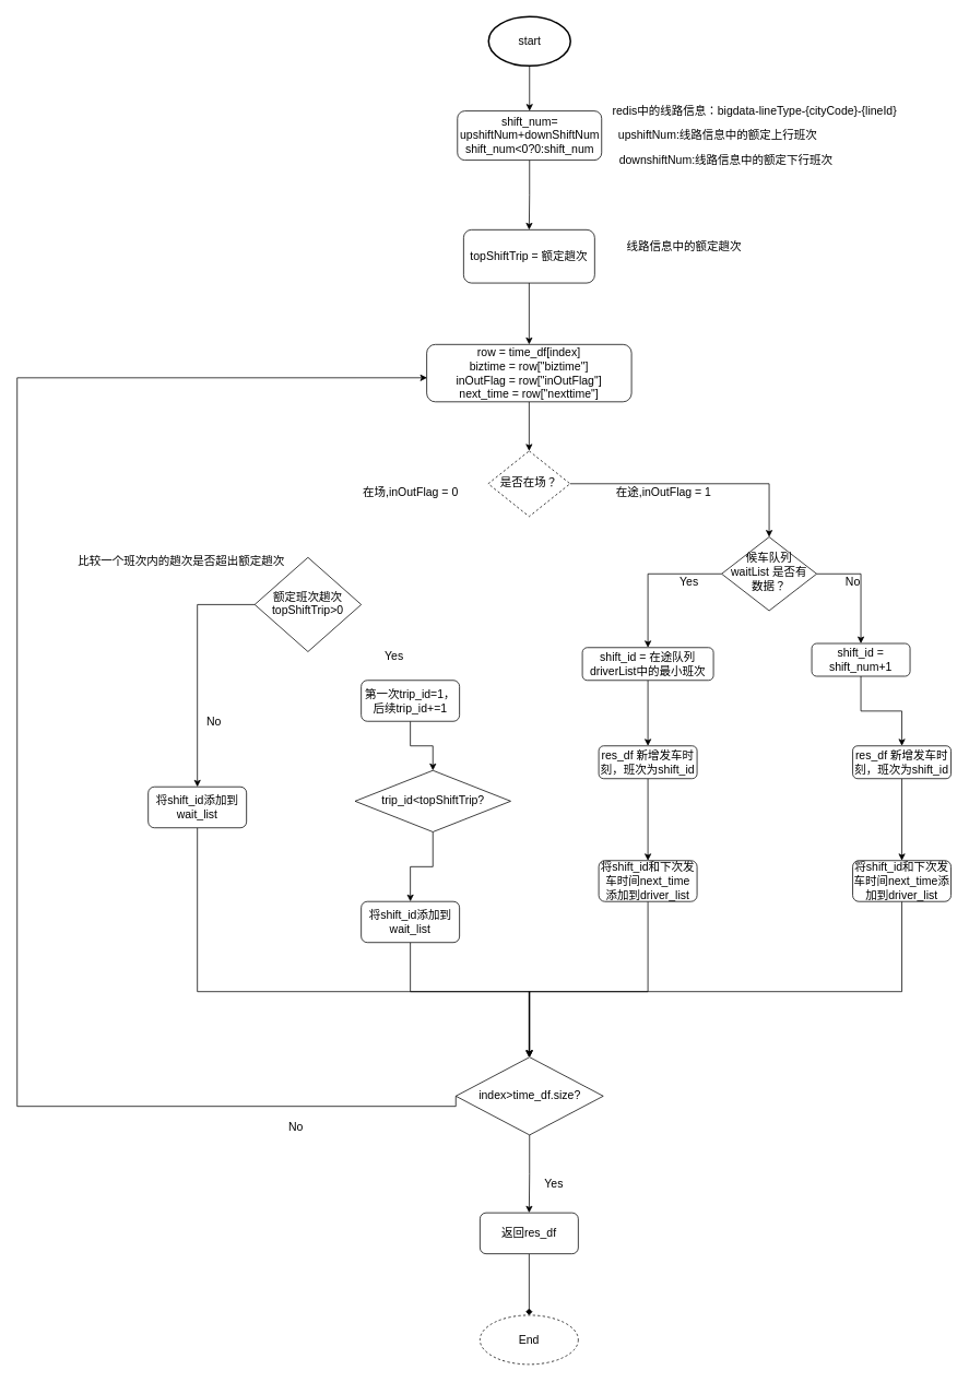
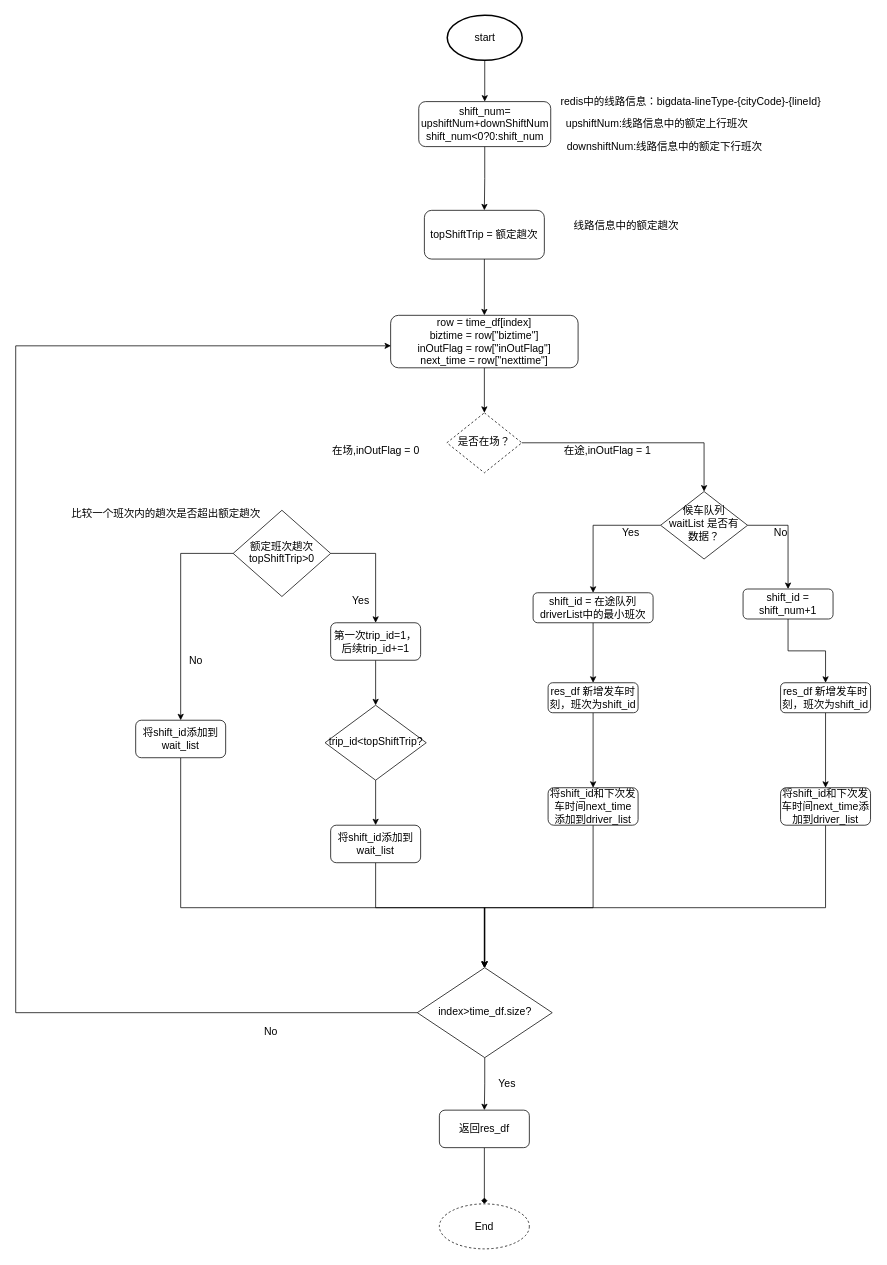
  <mxCell id="0" />
  <mxCell id="1" parent="0" />
  <mxCell id="2" style="edgeStyle=orthogonalEdgeStyle;rounded=0;orthogonalLoop=1;jettySize=auto;html=1;exitX=0.5;exitY=1;exitDx=0;exitDy=0;entryX=0.5;entryY=0;entryDx=0;entryDy=0;fontFamily=Helvetica;fontSize=14;" parent="1" source="3" target="5" edge="1"><mxGeometry relative="1" as="geometry" /></mxCell>
  <mxCell id="3" value="&lt;div style=&quot;font-size: 14px;&quot;&gt;&lt;/div&gt;&lt;div style=&quot;font-size: 14px;&quot;&gt;row = time_df[index]&lt;/div&gt;&lt;div style=&quot;font-size: 14px;&quot;&gt;biztime = row[&quot;biztime&quot;]&lt;/div&gt;&lt;div style=&quot;font-size: 14px;&quot;&gt;inOutFlag = row[&quot;inOutFlag&quot;]&lt;/div&gt;&lt;div style=&quot;font-size: 14px;&quot;&gt;next_time = row[&quot;nexttime&quot;]&lt;/div&gt;" style="rounded=1;whiteSpace=wrap;html=1;fontSize=14;glass=0;strokeWidth=1;shadow=0;fontFamily=Helvetica;" parent="1" vertex="1"><mxGeometry x="520" y="420" width="250" height="70" as="geometry" /></mxCell>
  <mxCell id="4" style="edgeStyle=orthogonalEdgeStyle;rounded=0;orthogonalLoop=1;jettySize=auto;html=1;exitX=1;exitY=0.5;exitDx=0;exitDy=0;fontFamily=Helvetica;fontSize=14;" parent="1" source="5" target="8" edge="1"><mxGeometry relative="1" as="geometry" /></mxCell>
  <mxCell id="5" value="是否在场？" style="rhombus;whiteSpace=wrap;html=1;shadow=0;fontFamily=Helvetica;fontSize=14;align=center;strokeWidth=1;spacing=6;spacingTop=-4;dashed=1;" parent="1" vertex="1"><mxGeometry x="595" y="550" width="100" height="80" as="geometry" /></mxCell>
  <mxCell id="6" style="edgeStyle=orthogonalEdgeStyle;rounded=0;orthogonalLoop=1;jettySize=auto;html=1;exitX=1;exitY=0.5;exitDx=0;exitDy=0;entryX=0.5;entryY=0;entryDx=0;entryDy=0;fontFamily=Helvetica;fontSize=14;" parent="1" source="8" target="12" edge="1"><mxGeometry relative="1" as="geometry" /></mxCell>
  <mxCell id="7" style="edgeStyle=orthogonalEdgeStyle;rounded=0;orthogonalLoop=1;jettySize=auto;html=1;exitX=0;exitY=0.5;exitDx=0;exitDy=0;" edge="1" parent="1" source="8" target="56"><mxGeometry relative="1" as="geometry" /></mxCell>
  <mxCell id="8" value="候车队列 waitList 是否有数据？" style="rhombus;whiteSpace=wrap;html=1;shadow=0;fontFamily=Helvetica;fontSize=14;align=center;strokeWidth=1;spacing=6;spacingTop=-4;" parent="1" vertex="1"><mxGeometry x="880" y="655" width="116" height="90" as="geometry" /></mxCell>
  <mxCell id="9" value="" style="edgeStyle=orthogonalEdgeStyle;rounded=0;orthogonalLoop=1;jettySize=auto;html=1;fontFamily=Helvetica;fontSize=14;" parent="1" source="10" target="18" edge="1"><mxGeometry relative="1" as="geometry" /></mxCell>
  <mxCell id="10" value="res_df 新增发车时刻，班次为shift_id" style="rounded=1;whiteSpace=wrap;html=1;fontSize=14;glass=0;strokeWidth=1;shadow=0;fontFamily=Helvetica;" parent="1" vertex="1"><mxGeometry x="730" y="910" width="120" height="40" as="geometry" /></mxCell>
  <mxCell id="11" style="edgeStyle=orthogonalEdgeStyle;rounded=0;orthogonalLoop=1;jettySize=auto;html=1;exitX=0.5;exitY=1;exitDx=0;exitDy=0;entryX=0.5;entryY=0;entryDx=0;entryDy=0;fontFamily=Helvetica;fontSize=14;" parent="1" source="12" target="20" edge="1"><mxGeometry relative="1" as="geometry" /></mxCell>
  <mxCell id="12" value="shift_id = shift_num+1" style="rounded=1;whiteSpace=wrap;html=1;fontSize=14;glass=0;strokeWidth=1;shadow=0;fontFamily=Helvetica;" parent="1" vertex="1"><mxGeometry x="990" y="785" width="120" height="40" as="geometry" /></mxCell>
  <mxCell id="13" value="在场,inOutFlag = 0" style="text;html=1;align=center;verticalAlign=middle;resizable=0;points=[];autosize=1;strokeColor=none;fillColor=none;fontFamily=Helvetica;fontSize=14;" parent="1" vertex="1"><mxGeometry x="430" y="585" width="140" height="30" as="geometry" /></mxCell>
  <mxCell id="14" value="在途,inOutFlag = 1" style="text;html=1;align=center;verticalAlign=middle;resizable=0;points=[];autosize=1;strokeColor=none;fillColor=none;fontFamily=Helvetica;fontSize=14;" parent="1" vertex="1"><mxGeometry x="739" y="585" width="140" height="30" as="geometry" /></mxCell>
  <mxCell id="15" value="Yes" style="text;html=1;align=center;verticalAlign=middle;resizable=0;points=[];autosize=1;strokeColor=none;fillColor=none;fontFamily=Helvetica;fontSize=14;" parent="1" vertex="1"><mxGeometry x="815" y="695" width="50" height="30" as="geometry" /></mxCell>
  <mxCell id="16" value="No" style="text;html=1;align=center;verticalAlign=middle;resizable=0;points=[];autosize=1;strokeColor=none;fillColor=none;fontFamily=Helvetica;fontSize=14;" parent="1" vertex="1"><mxGeometry x="1020" y="695" width="40" height="30" as="geometry" /></mxCell>
  <mxCell id="17" style="edgeStyle=orthogonalEdgeStyle;rounded=0;orthogonalLoop=1;jettySize=auto;html=1;exitX=0.5;exitY=1;exitDx=0;exitDy=0;fontFamily=Helvetica;fontSize=14;" parent="1" source="18" target="49" edge="1"><mxGeometry relative="1" as="geometry"><Array as="points"><mxPoint x="790" y="1210" /><mxPoint x="645" y="1210" /></Array></mxGeometry></mxCell>
  <mxCell id="18" value="将shift_id和下次发车时间next_time&lt;br style=&quot;font-size: 14px;&quot;&gt;添加到driver_list" style="whiteSpace=wrap;html=1;rounded=1;glass=0;strokeWidth=1;shadow=0;fontFamily=Helvetica;fontSize=14;" parent="1" vertex="1"><mxGeometry x="730" y="1050" width="120" height="50" as="geometry" /></mxCell>
  <mxCell id="19" value="" style="edgeStyle=orthogonalEdgeStyle;rounded=0;orthogonalLoop=1;jettySize=auto;html=1;fontFamily=Helvetica;fontSize=14;" parent="1" source="20" target="22" edge="1"><mxGeometry relative="1" as="geometry" /></mxCell>
  <mxCell id="20" value="res_df 新增发车时刻，班次为shift_id" style="rounded=1;whiteSpace=wrap;html=1;fontSize=14;glass=0;strokeWidth=1;shadow=0;fontFamily=Helvetica;" parent="1" vertex="1"><mxGeometry x="1040" y="910" width="120" height="40" as="geometry" /></mxCell>
  <mxCell id="21" style="edgeStyle=orthogonalEdgeStyle;rounded=0;orthogonalLoop=1;jettySize=auto;html=1;exitX=0.5;exitY=1;exitDx=0;exitDy=0;entryX=0.5;entryY=0;entryDx=0;entryDy=0;fontFamily=Helvetica;fontSize=14;" parent="1" source="22" target="49" edge="1"><mxGeometry relative="1" as="geometry"><Array as="points"><mxPoint x="1100" y="1210" /><mxPoint x="645" y="1210" /></Array></mxGeometry></mxCell>
  <mxCell id="22" value="将shift_id和下次发车时间next_time添加到driver_list" style="whiteSpace=wrap;html=1;rounded=1;glass=0;strokeWidth=1;shadow=0;fontFamily=Helvetica;fontSize=14;" parent="1" vertex="1"><mxGeometry x="1040" y="1050" width="120" height="50" as="geometry" /></mxCell>
  <mxCell id="23" style="edgeStyle=orthogonalEdgeStyle;rounded=0;orthogonalLoop=1;jettySize=auto;html=1;exitX=0.5;exitY=1;exitDx=0;exitDy=0;fontFamily=Helvetica;fontSize=14;" parent="1" source="24" target="3" edge="1"><mxGeometry relative="1" as="geometry"><mxPoint x="640.5" y="300" as="targetPoint" /></mxGeometry></mxCell>
  <mxCell id="24" value="topShiftTrip = 额定趟次" style="rounded=1;whiteSpace=wrap;html=1;fontSize=14;glass=0;strokeWidth=1;shadow=0;fontFamily=Helvetica;" parent="1" vertex="1"><mxGeometry x="565" y="280" width="160" height="65" as="geometry" /></mxCell>
  <mxCell id="25" value="&lt;span style=&quot;font-size: 14px;&quot;&gt;upshiftNum:线路信息中的额定上行班次&lt;/span&gt;" style="text;html=1;align=center;verticalAlign=middle;resizable=0;points=[];autosize=1;strokeColor=none;fillColor=none;fontFamily=Helvetica;fontSize=14;" parent="1" vertex="1"><mxGeometry x="740" y="150" width="270" height="30" as="geometry" /></mxCell>
  <mxCell id="26" value="&lt;span style=&quot;font-size: 14px;&quot;&gt;downshiftNum:线路信息中的&lt;/span&gt;额定&lt;span style=&quot;font-size: 14px;&quot;&gt;下行班次&lt;/span&gt;" style="text;html=1;align=center;verticalAlign=middle;resizable=0;points=[];autosize=1;strokeColor=none;fillColor=none;fontFamily=Helvetica;fontSize=14;" parent="1" vertex="1"><mxGeometry x="745" y="180" width="280" height="30" as="geometry" /></mxCell>
  <mxCell id="27" style="edgeStyle=orthogonalEdgeStyle;rounded=0;orthogonalLoop=1;jettySize=auto;html=1;exitX=0.5;exitY=1;exitDx=0;exitDy=0;entryX=0.5;entryY=0;entryDx=0;entryDy=0;fontFamily=Helvetica;fontSize=14;" parent="1" source="28" target="24" edge="1"><mxGeometry relative="1" as="geometry" /></mxCell>
  <mxCell id="28" value="shift_num= upshiftNum+downShiftNum&lt;br style=&quot;font-size: 14px;&quot;&gt;shift_num&amp;lt;0?0:shift_num" style="rounded=1;whiteSpace=wrap;html=1;fontSize=14;glass=0;strokeWidth=1;shadow=0;fontFamily=Helvetica;" parent="1" vertex="1"><mxGeometry x="557.5" y="135" width="176" height="60" as="geometry" /></mxCell>
  <mxCell id="29" value="线路信息中的额定趟次" style="text;html=1;align=center;verticalAlign=middle;resizable=0;points=[];autosize=1;strokeColor=none;fillColor=none;fontFamily=Helvetica;fontSize=14;" parent="1" vertex="1"><mxGeometry x="754" y="285" width="160" height="30" as="geometry" /></mxCell>
  <mxCell id="30" value="redis中的线路信息：bigdata-lineType-{cityCode}-{lineId}" style="text;html=1;align=center;verticalAlign=middle;resizable=0;points=[];autosize=1;strokeColor=none;fillColor=none;fontFamily=Helvetica;fontSize=14;" parent="1" vertex="1"><mxGeometry x="735" y="120" width="370" height="30" as="geometry" /></mxCell>
  <mxCell id="31" style="edgeStyle=orthogonalEdgeStyle;rounded=0;orthogonalLoop=1;jettySize=auto;html=1;exitX=0;exitY=0.5;exitDx=0;exitDy=0;fontFamily=Helvetica;fontSize=14;" parent="1" source="33" target="35" edge="1"><mxGeometry relative="1" as="geometry" /></mxCell>
+ <mxCell id="32" style="edgeStyle=orthogonalEdgeStyle;rounded=0;orthogonalLoop=1;jettySize=auto;html=1;exitX=1;exitY=0.5;exitDx=0;exitDy=0;fontFamily=Helvetica;fontSize=14;" parent="1" source="33" target="37" edge="1"><mxGeometry relative="1" as="geometry" /></mxCell>
  <mxCell id="33" value="额定班次趟次topShiftTrip&amp;gt;0" style="rhombus;whiteSpace=wrap;html=1;shadow=0;fontFamily=Helvetica;fontSize=14;align=center;strokeWidth=1;spacing=6;spacingTop=-4;" parent="1" vertex="1"><mxGeometry x="310" y="680" width="130" height="115" as="geometry" /></mxCell>
  <mxCell id="34" style="edgeStyle=orthogonalEdgeStyle;rounded=0;orthogonalLoop=1;jettySize=auto;html=1;exitX=0.5;exitY=1;exitDx=0;exitDy=0;entryX=0.5;entryY=0;entryDx=0;entryDy=0;fontFamily=Helvetica;fontSize=14;" parent="1" source="35" target="49" edge="1"><mxGeometry relative="1" as="geometry"><mxPoint x="740" y="1541.667" as="targetPoint" /><Array as="points"><mxPoint x="240" y="1210" /><mxPoint x="645" y="1210" /></Array></mxGeometry></mxCell>
  <mxCell id="35" value="将shift_id添加到wait_list" style="whiteSpace=wrap;html=1;rounded=1;glass=0;strokeWidth=1;shadow=0;fontFamily=Helvetica;fontSize=14;" parent="1" vertex="1"><mxGeometry x="180" y="960" width="120" height="50" as="geometry" /></mxCell>
  <mxCell id="36" style="edgeStyle=orthogonalEdgeStyle;rounded=0;orthogonalLoop=1;jettySize=auto;html=1;exitX=0.5;exitY=1;exitDx=0;exitDy=0;fontFamily=Helvetica;fontSize=14;" parent="1" source="37" target="39" edge="1"><mxGeometry relative="1" as="geometry" /></mxCell>
  <mxCell id="37" value="第一次trip_id=1，&lt;br style=&quot;font-size: 14px;&quot;&gt;后续trip_id+=1" style="whiteSpace=wrap;html=1;rounded=1;glass=0;strokeWidth=1;shadow=0;fontFamily=Helvetica;fontSize=14;" parent="1" vertex="1"><mxGeometry x="440" y="830" width="120" height="50" as="geometry" /></mxCell>
  <mxCell id="38" style="edgeStyle=orthogonalEdgeStyle;rounded=0;orthogonalLoop=1;jettySize=auto;html=1;exitX=0.5;exitY=1;exitDx=0;exitDy=0;fontFamily=Helvetica;fontSize=14;" parent="1" source="39" target="42" edge="1"><mxGeometry relative="1" as="geometry" /></mxCell>
- <mxCell id="39" value="trip_id&amp;lt;topShiftTrip?" style="rhombus;whiteSpace=wrap;html=1;shadow=0;fontFamily=Helvetica;fontSize=14;align=center;strokeWidth=1;spacing=6;spacingTop=-4;" parent="1" vertex="1"><mxGeometry x="432.5" y="940" width="190" height="75" as="geometry" /></mxCell>
+ <mxCell id="39" value="trip_id&amp;lt;topShiftTrip?" style="rhombus;whiteSpace=wrap;html=1;shadow=0;fontFamily=Helvetica;fontSize=14;align=center;strokeWidth=1;spacing=6;spacingTop=-4;" parent="1" vertex="1"><mxGeometry x="432.5" y="940" width="135" height="100" as="geometry" /></mxCell>
  <mxCell id="40" value="比较一个班次内的趟次是否超出额定趟次" style="text;html=1;align=center;verticalAlign=middle;resizable=0;points=[];autosize=1;strokeColor=none;fillColor=none;fontFamily=Helvetica;fontSize=14;" parent="1" vertex="1"><mxGeometry x="80" y="670" width="280" height="30" as="geometry" /></mxCell>
  <mxCell id="41" style="edgeStyle=orthogonalEdgeStyle;rounded=0;orthogonalLoop=1;jettySize=auto;html=1;exitX=0.5;exitY=1;exitDx=0;exitDy=0;fontFamily=Helvetica;fontSize=14;" parent="1" source="42" target="49" edge="1"><mxGeometry relative="1" as="geometry"><Array as="points"><mxPoint x="500" y="1210" /><mxPoint x="645" y="1210" /></Array></mxGeometry></mxCell>
  <mxCell id="42" value="将shift_id添加到wait_list" style="whiteSpace=wrap;html=1;rounded=1;glass=0;strokeWidth=1;shadow=0;fontFamily=Helvetica;fontSize=14;" parent="1" vertex="1"><mxGeometry x="440" y="1100" width="120" height="50" as="geometry" /></mxCell>
  <mxCell id="43" style="edgeStyle=orthogonalEdgeStyle;rounded=0;orthogonalLoop=1;jettySize=auto;html=1;entryX=0.5;entryY=0;entryDx=0;entryDy=0;fontFamily=Helvetica;fontSize=14;" parent="1" source="44" target="28" edge="1"><mxGeometry relative="1" as="geometry" /></mxCell>
  <mxCell id="44" value="start" style="strokeWidth=2;html=1;shape=mxgraph.flowchart.start_1;whiteSpace=wrap;fontFamily=Helvetica;fontSize=14;" parent="1" vertex="1"><mxGeometry x="595.5" y="20" width="100" height="60" as="geometry" /></mxCell>
  <mxCell id="45" value="" style="edgeStyle=orthogonalEdgeStyle;rounded=0;orthogonalLoop=1;jettySize=auto;html=1;fontFamily=Helvetica;fontSize=14;endArrow=diamond;" parent="1" source="46" target="52" edge="1"><mxGeometry relative="1" as="geometry" /></mxCell>
  <mxCell id="46" value="返回res_df" style="whiteSpace=wrap;html=1;rounded=1;glass=0;strokeWidth=1;shadow=0;fontFamily=Helvetica;fontSize=14;" parent="1" vertex="1"><mxGeometry x="585" y="1480" width="120" height="50" as="geometry" /></mxCell>
  <mxCell id="47" style="edgeStyle=orthogonalEdgeStyle;rounded=0;orthogonalLoop=1;jettySize=auto;html=1;exitX=0.5;exitY=1;exitDx=0;exitDy=0;fontFamily=Helvetica;fontSize=14;" parent="1" source="49" target="46" edge="1"><mxGeometry relative="1" as="geometry" /></mxCell>
  <mxCell id="48" style="edgeStyle=orthogonalEdgeStyle;rounded=0;orthogonalLoop=1;jettySize=auto;html=1;exitX=0;exitY=0.5;exitDx=0;exitDy=0;entryX=0.002;entryY=0.581;entryDx=0;entryDy=0;entryPerimeter=0;fontFamily=Helvetica;fontSize=14;" parent="1" source="49" target="3" edge="1"><mxGeometry relative="1" as="geometry"><mxPoint x="440" y="460" as="targetPoint" /><Array as="points"><mxPoint x="20" y="1350" /><mxPoint x="20" y="461" /></Array></mxGeometry></mxCell>
- <mxCell id="49" value="index&amp;gt;time_df.size?" style="rhombus;whiteSpace=wrap;html=1;shadow=0;fontFamily=Helvetica;fontSize=14;align=center;strokeWidth=1;spacing=6;spacingTop=-4;" parent="1" vertex="1"><mxGeometry x="555.5" y="1290" width="180" height="95" as="geometry" /></mxCell>
+ <mxCell id="49" value="index&amp;gt;time_df.size?" style="rhombus;whiteSpace=wrap;html=1;shadow=0;fontFamily=Helvetica;fontSize=14;align=center;strokeWidth=1;spacing=6;spacingTop=-4;" parent="1" vertex="1"><mxGeometry x="555.5" y="1290" width="180" height="120" as="geometry" /></mxCell>
  <mxCell id="50" value="Yes" style="text;html=1;align=center;verticalAlign=middle;resizable=0;points=[];autosize=1;strokeColor=none;fillColor=none;fontFamily=Helvetica;fontSize=14;" parent="1" vertex="1"><mxGeometry x="650" y="1430" width="50" height="30" as="geometry" /></mxCell>
  <mxCell id="51" value="No" style="text;html=1;align=center;verticalAlign=middle;resizable=0;points=[];autosize=1;strokeColor=none;fillColor=none;fontFamily=Helvetica;fontSize=14;" parent="1" vertex="1"><mxGeometry x="340" y="1360" width="40" height="30" as="geometry" /></mxCell>
  <mxCell id="52" value="End" style="ellipse;whiteSpace=wrap;html=1;rounded=1;glass=0;strokeWidth=1;shadow=0;fontFamily=Helvetica;fontSize=14;dashed=1;" parent="1" vertex="1"><mxGeometry x="585" y="1605" width="120" height="60" as="geometry" /></mxCell>
  <mxCell id="53" value="No" style="text;html=1;align=center;verticalAlign=middle;resizable=0;points=[];autosize=1;strokeColor=none;fillColor=none;fontFamily=Helvetica;fontSize=14;" parent="1" vertex="1"><mxGeometry x="240" y="865" width="40" height="30" as="geometry" /></mxCell>
  <mxCell id="54" value="Yes" style="text;html=1;align=center;verticalAlign=middle;resizable=0;points=[];autosize=1;strokeColor=none;fillColor=none;fontFamily=Helvetica;fontSize=14;" parent="1" vertex="1"><mxGeometry x="455" y="785" width="50" height="30" as="geometry" /></mxCell>
  <mxCell id="55" style="edgeStyle=orthogonalEdgeStyle;rounded=0;orthogonalLoop=1;jettySize=auto;html=1;exitX=0.5;exitY=1;exitDx=0;exitDy=0;" edge="1" parent="1" source="56" target="10"><mxGeometry relative="1" as="geometry" /></mxCell>
  <mxCell id="56" value="shift_id = 在途队列driverList中的最小班次" style="rounded=1;whiteSpace=wrap;html=1;fontSize=14;glass=0;strokeWidth=1;shadow=0;fontFamily=Helvetica;" vertex="1" parent="1"><mxGeometry x="710" y="790" width="160" height="40" as="geometry" /></mxCell>
